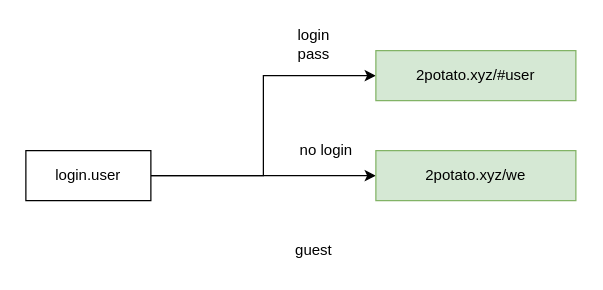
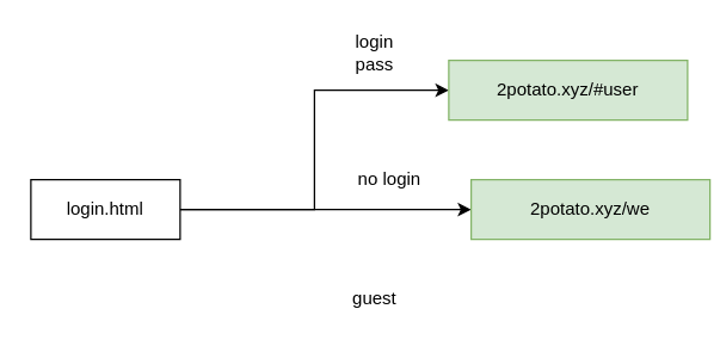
  <mxCell id="0" />
  <mxCell id="1" parent="0" />
  <mxCell id="2" style="edgeStyle=orthogonalEdgeStyle;rounded=0;orthogonalLoop=1;jettySize=auto;html=1;entryX=0;entryY=0.5;entryDx=0;entryDy=0;" edge="1" parent="1" source="4" target="5"><mxGeometry relative="1" as="geometry" /></mxCell>
  <mxCell id="3" style="edgeStyle=orthogonalEdgeStyle;rounded=0;orthogonalLoop=1;jettySize=auto;html=1;entryX=0;entryY=0.5;entryDx=0;entryDy=0;" edge="1" parent="1" source="4" target="6"><mxGeometry relative="1" as="geometry" /></mxCell>
- <mxCell id="4" value="login.user" style="whiteSpace=wrap;html=1;align=center;" vertex="1" parent="1"><mxGeometry x="20" y="120" width="100" height="40" as="geometry" /></mxCell>
+ <mxCell id="4" value="login.html" style="whiteSpace=wrap;html=1;align=center;" vertex="1" parent="1"><mxGeometry x="20" y="120" width="100" height="40" as="geometry" /></mxCell>
  <mxCell id="5" value="2potato.xyz/#user" style="whiteSpace=wrap;html=1;align=center;fillColor=#d5e8d4;strokeColor=#82b366;" vertex="1" parent="1"><mxGeometry x="300" y="40" width="160" height="40" as="geometry" /></mxCell>
- <mxCell id="6" value="2potato.xyz/we" style="whiteSpace=wrap;html=1;align=center;fillColor=#d5e8d4;strokeColor=#82b366;" vertex="1" parent="1"><mxGeometry x="300" y="120" width="160" height="40" as="geometry" /></mxCell>
+ <mxCell id="6" value="2potato.xyz/we" style="whiteSpace=wrap;html=1;align=center;fillColor=#d5e8d4;strokeColor=#82b366;" vertex="1" parent="1"><mxGeometry x="315" y="120" width="160" height="40" as="geometry" /></mxCell>
  <mxCell id="7" value="&lt;div&gt;login&lt;/div&gt;&lt;div&gt;pass&lt;br&gt;&lt;/div&gt;" style="text;html=1;align=center;verticalAlign=middle;resizable=0;points=[];autosize=1;strokeColor=none;fillColor=none;" vertex="1" parent="1"><mxGeometry x="230" y="20" width="40" height="30" as="geometry" /></mxCell>
  <mxCell id="8" value="&lt;div&gt;no login&lt;/div&gt;" style="text;html=1;align=center;verticalAlign=middle;resizable=0;points=[];autosize=1;strokeColor=none;fillColor=none;" vertex="1" parent="1"><mxGeometry x="230" y="110" width="60" height="20" as="geometry" /></mxCell>
  <mxCell id="9" value="guest" style="text;html=1;align=center;verticalAlign=middle;resizable=0;points=[];autosize=1;strokeColor=none;fillColor=none;" vertex="1" parent="1"><mxGeometry x="230" y="190" width="40" height="20" as="geometry" /></mxCell>
